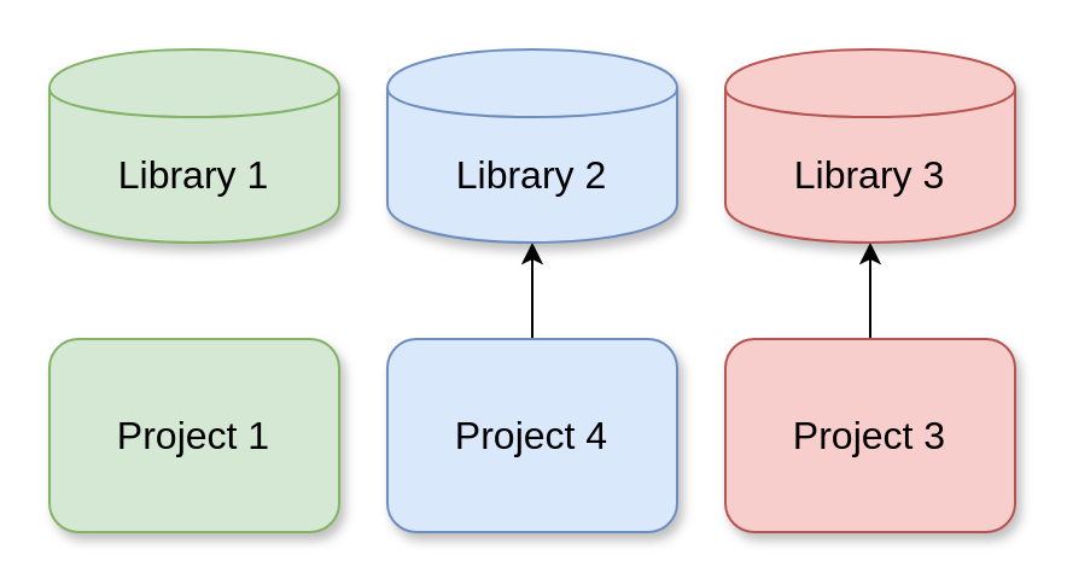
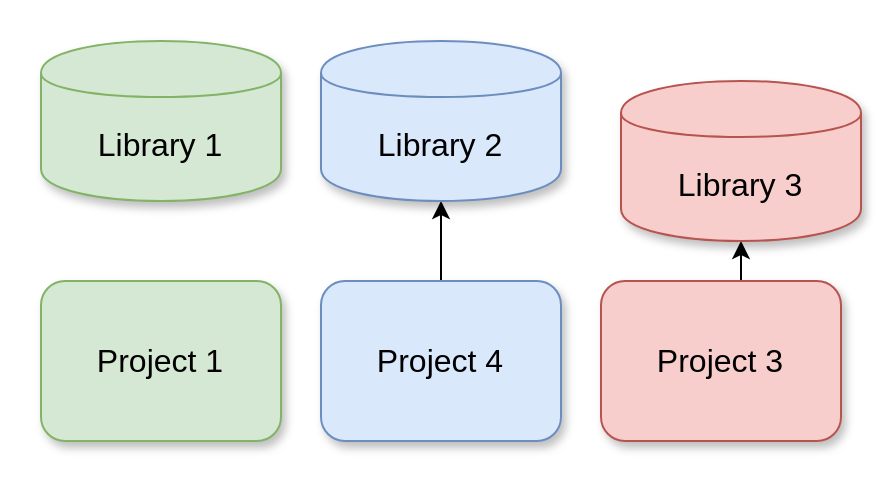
  <mxCell id="0" />
  <mxCell id="1" parent="0" />
  <mxCell id="2" value="Library 1" style="shape=cylinder;whiteSpace=wrap;html=1;boundedLbl=1;backgroundOutline=1;fillColor=#d5e8d4;strokeColor=#82b366;shadow=1;collapsible=0;fontFamily=Helvetica;fontStyle=0;horizontal=1;fontSize=16;" vertex="1" parent="1"><mxGeometry x="20" y="20" width="120" height="80" as="geometry" /></mxCell>
  <mxCell id="3" value="Project 1" style="fillColor=#d5e8d4;strokeColor=#82b366;rounded=1;shadow=1;fontSize=16;fontStyle=0;labelBackgroundColor=none;labelBorderColor=none;whiteSpace=wrap;html=1;" vertex="1" parent="1"><mxGeometry x="20" y="140" width="120" height="80" as="geometry" /></mxCell>
  <mxCell id="4" style="edgeStyle=orthogonalEdgeStyle;rounded=0;orthogonalLoop=1;jettySize=auto;html=1;exitX=0.5;exitY=0;exitDx=0;exitDy=0;entryX=0.5;entryY=1;entryDx=0;entryDy=0;fontFamily=Helvetica;fontSize=16;" edge="1" parent="1" source="5" target="8"><mxGeometry relative="1" as="geometry" /></mxCell>
  <mxCell id="5" value="Project 4" style="whiteSpace=wrap;html=1;fillColor=#dae8fc;strokeColor=#6c8ebf;rounded=1;shadow=1;fontSize=16;" vertex="1" parent="1"><mxGeometry x="160" y="140" width="120" height="80" as="geometry" /></mxCell>
  <mxCell id="6" style="edgeStyle=orthogonalEdgeStyle;rounded=0;orthogonalLoop=1;jettySize=auto;html=1;exitX=0.5;exitY=0;exitDx=0;exitDy=0;entryX=0.5;entryY=1;entryDx=0;entryDy=0;fontFamily=Helvetica;fontSize=16;" edge="1" parent="1" source="7" target="9"><mxGeometry relative="1" as="geometry" /></mxCell>
  <mxCell id="7" value="Project 3" style="whiteSpace=wrap;html=1;fillColor=#f8cecc;strokeColor=#b85450;rounded=1;shadow=1;glass=0;comic=0;fontSize=16;" vertex="1" parent="1"><mxGeometry x="300" y="140" width="120" height="80" as="geometry" /></mxCell>
  <mxCell id="8" value="Library 2" style="shape=cylinder;whiteSpace=wrap;html=1;boundedLbl=1;backgroundOutline=1;fillColor=#dae8fc;strokeColor=#6c8ebf;shadow=1;collapsible=0;fontFamily=Helvetica;fontStyle=0;horizontal=1;fontSize=16;" vertex="1" parent="1"><mxGeometry x="160" y="20" width="120" height="80" as="geometry" /></mxCell>
- <mxCell id="9" value="Library 3" style="shape=cylinder;whiteSpace=wrap;html=1;boundedLbl=1;backgroundOutline=1;fillColor=#f8cecc;strokeColor=#b85450;shadow=1;collapsible=0;fontFamily=Helvetica;fontStyle=0;horizontal=1;fontSize=16;" vertex="1" parent="1"><mxGeometry x="300" y="20" width="120" height="80" as="geometry" /></mxCell>
+ <mxCell id="9" value="Library 3" style="shape=cylinder;whiteSpace=wrap;html=1;boundedLbl=1;backgroundOutline=1;fillColor=#f8cecc;strokeColor=#b85450;shadow=1;collapsible=0;fontFamily=Helvetica;fontStyle=0;horizontal=1;fontSize=16;" vertex="1" parent="1"><mxGeometry x="310" y="40" width="120" height="80" as="geometry" /></mxCell>
